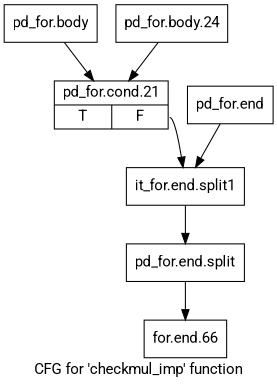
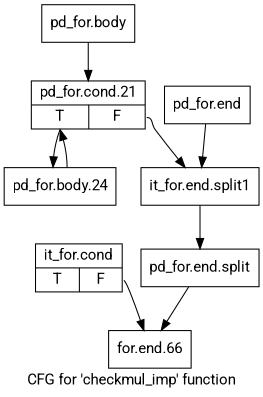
  digraph {
    fontname=Roboto
    label="CFG for 'checkmul_imp' function"
    node [fontname=Roboto shape=record]
    edge [fontname=Roboto]
+   n1 [label="{it_for.cond|{<s0>T|<s1>F}}"]
    n2 [label="{for.end.66}"]
    n3 [label="{pd_for.body}"]
    n4 [label="{pd_for.cond.21|{<s0>T|<s1>F}}"]
    n5 [label="{pd_for.body.24}"]
    n6 [label="{it_for.end.split1}"]
    n7 [label="{pd_for.end}"]
    n8 [label="{pd_for.end.split}"]
+   n1 -> n2 [tailport=s1]
    n3 -> n4
+   n4 -> n5 [tailport=s0]
    n4 -> n6 [tailport=s1]
    n5 -> n4
    n6 -> n8
    n7 -> n6
    n8 -> n2
  }
